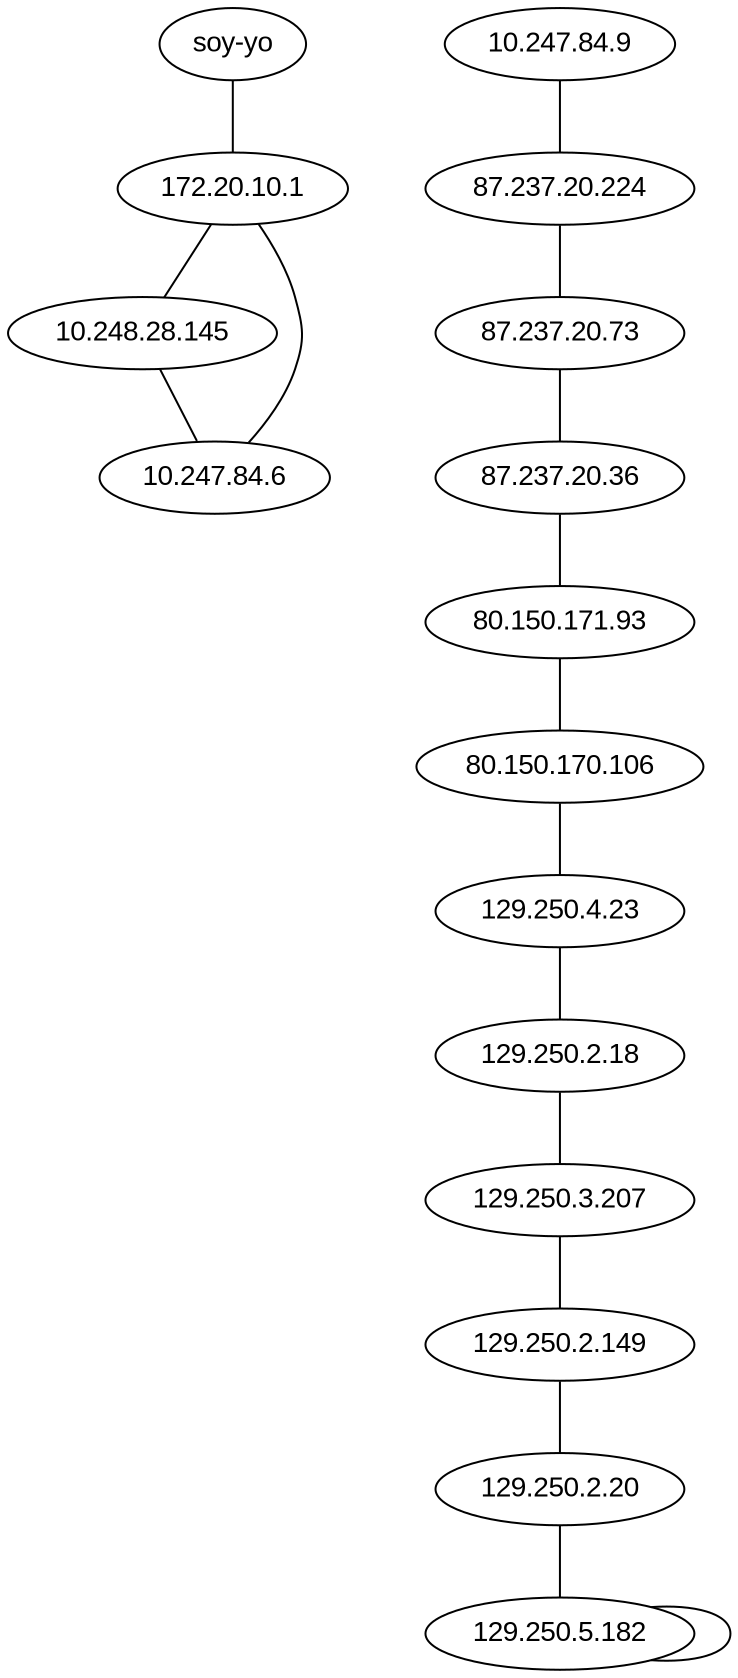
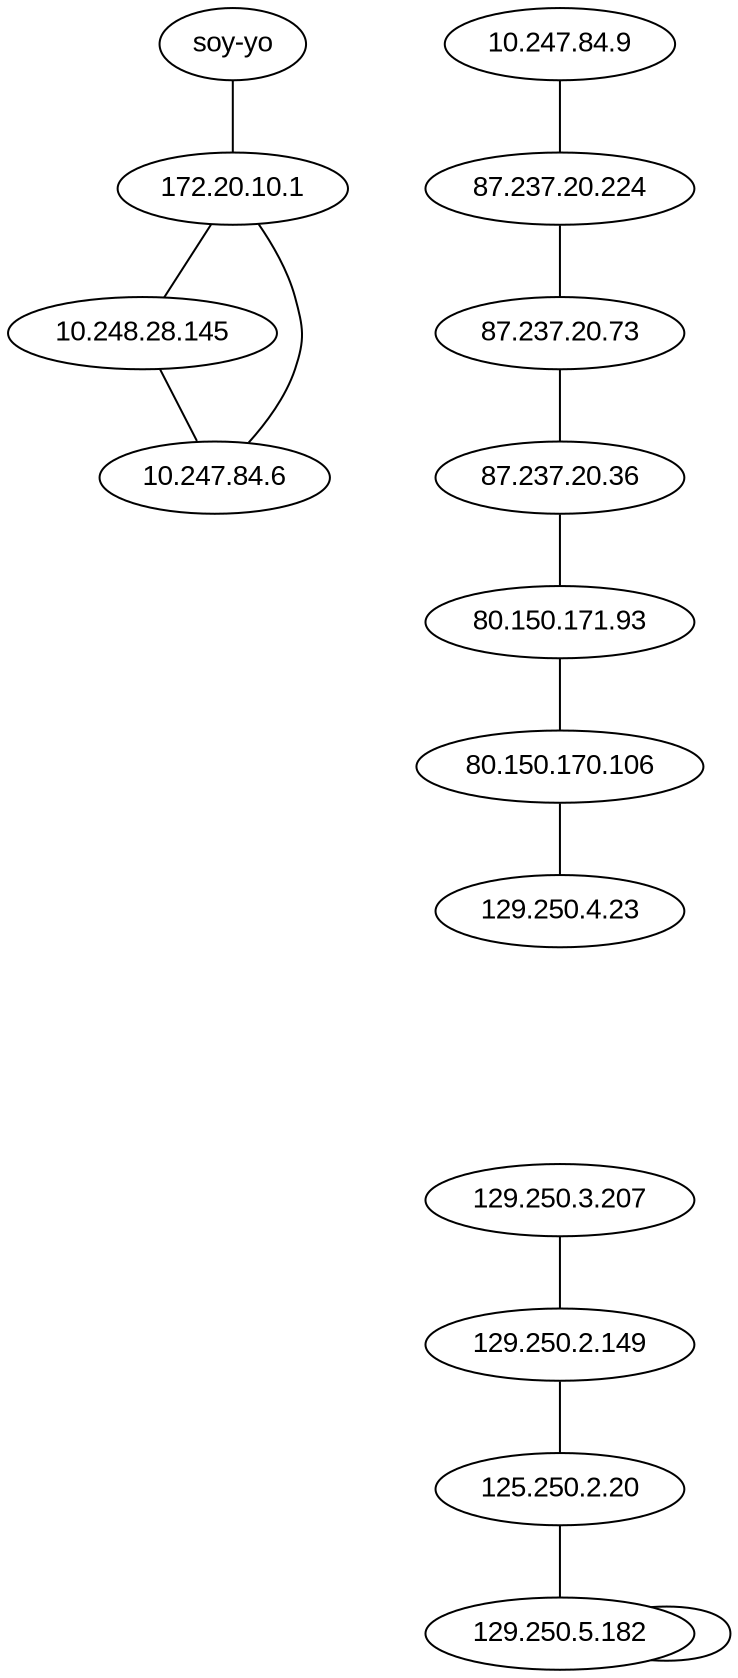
  strict graph {
    fontname="Liberation Sans"
    node [fontname="Liberation Sans"]
    edge [fontname="Liberation Sans"]
    "soy-yo"
    "172.20.10.1"
    "10.248.28.145"
    "10.247.84.6"
    "10.247.84.9"
    "87.237.20.224"
    "87.237.20.73"
    "87.237.20.36"
    "80.150.171.93"
    "80.150.170.106"
    "129.250.4.23"
-   "129.250.2.18"
    "129.250.3.207"
    "129.250.2.149"
-   "129.250.2.20"
+   "129.250.2.20" [label="125.250.2.20"]
    "129.250.5.182"
    "soy-yo" -- "172.20.10.1"
    "172.20.10.1" -- "10.248.28.145"
    "10.248.28.145" -- "10.247.84.6"
    "10.247.84.6" -- "172.20.10.1"
    "10.247.84.9" -- "87.237.20.224"
    "87.237.20.224" -- "87.237.20.73"
    "87.237.20.73" -- "87.237.20.36"
    "87.237.20.36" -- "80.150.171.93"
    "80.150.171.93" -- "80.150.170.106"
    "80.150.170.106" -- "129.250.4.23"
-   "129.250.4.23" -- "129.250.2.18"
-   "129.250.2.18" -- "129.250.3.207"
    "129.250.3.207" -- "129.250.2.149"
    "129.250.2.149" -- "129.250.2.20"
    "129.250.2.20" -- "129.250.5.182"
    "129.250.5.182" -- "129.250.5.182"
  }
